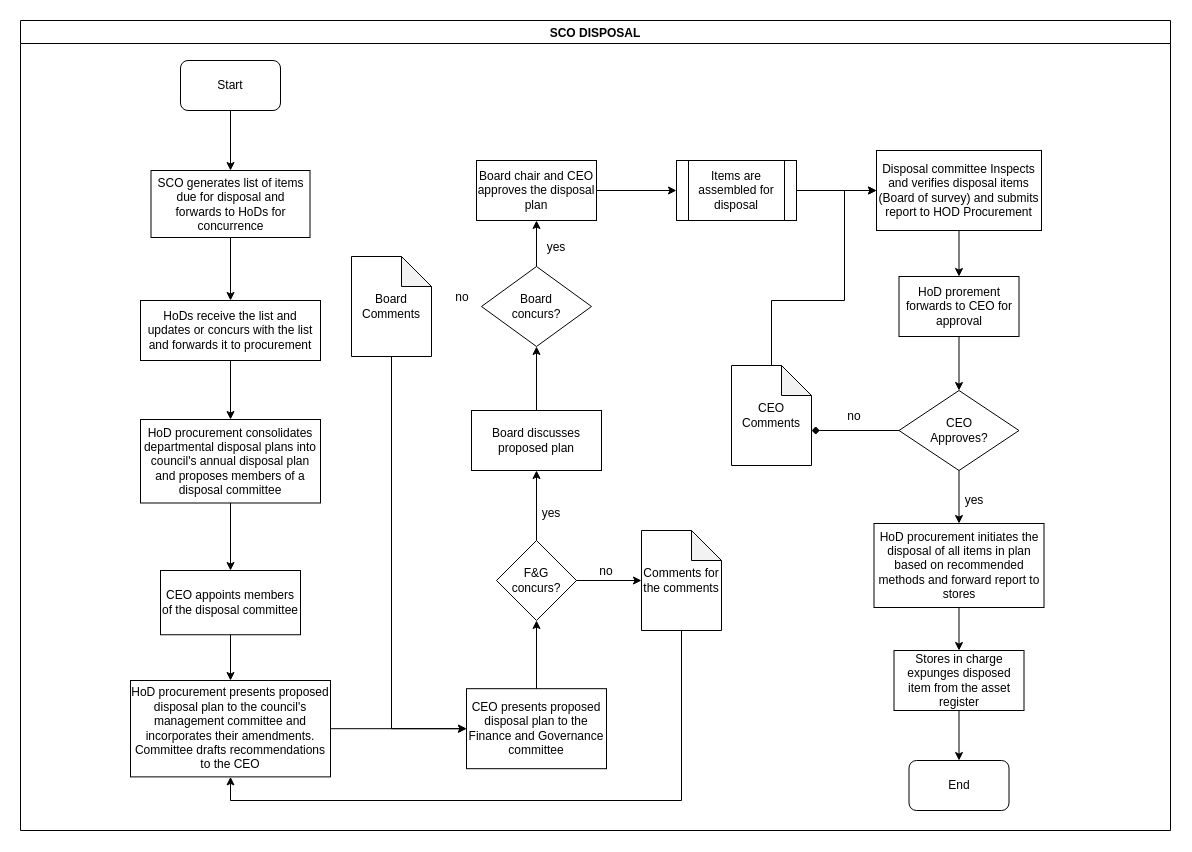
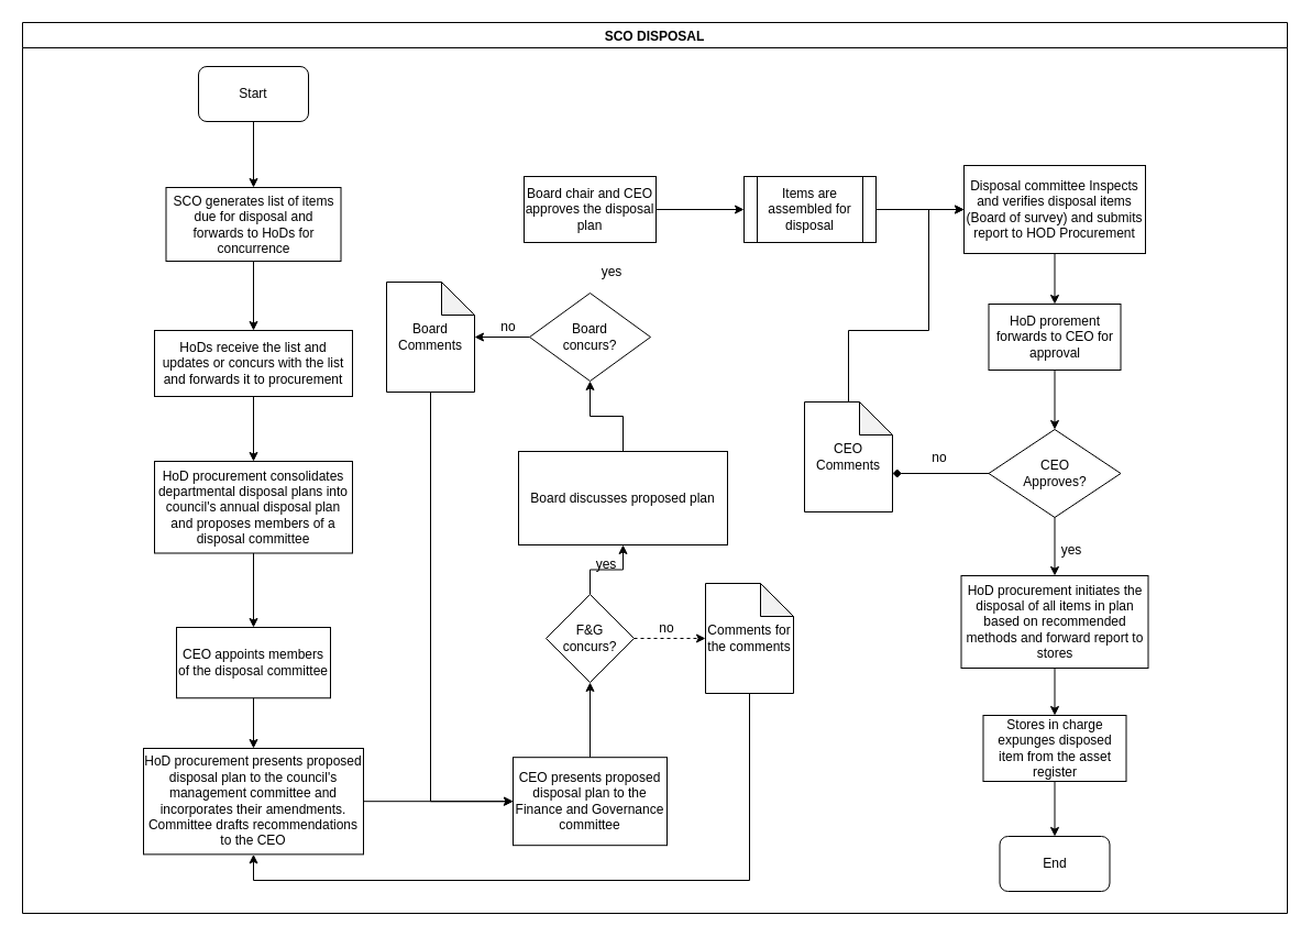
  <mxCell id="0" />
  <mxCell id="1" parent="0" />
  <mxCell id="2" value="SCO DISPOSAL" style="swimlane;startSize=23;" vertex="1" parent="1"><mxGeometry x="20" y="20" width="1150" height="810" as="geometry" /></mxCell>
  <mxCell id="3" value="Start" style="rounded=1;whiteSpace=wrap;html=1;" vertex="1" parent="2"><mxGeometry x="160" y="40" width="100" height="50" as="geometry" /></mxCell>
  <mxCell id="4" value="SCO generates list of items due for disposal and forwards to HoDs for concurrence" style="rounded=0;whiteSpace=wrap;html=1;" vertex="1" parent="2"><mxGeometry x="130.5" y="150" width="159" height="67" as="geometry" /></mxCell>
  <mxCell id="5" value="" style="edgeStyle=orthogonalEdgeStyle;rounded=0;orthogonalLoop=1;jettySize=auto;html=1;entryX=0.5;entryY=0;entryDx=0;entryDy=0;" edge="1" parent="2" source="3" target="4"><mxGeometry relative="1" as="geometry"><mxPoint x="210" y="165" as="targetPoint" /></mxGeometry></mxCell>
  <mxCell id="6" value="HoDs receive the list and updates or concurs with the list and forwards it to procurement" style="whiteSpace=wrap;html=1;rounded=0;" vertex="1" parent="2"><mxGeometry x="120" y="280" width="180" height="60" as="geometry" /></mxCell>
  <mxCell id="7" value="" style="edgeStyle=orthogonalEdgeStyle;rounded=0;orthogonalLoop=1;jettySize=auto;html=1;" edge="1" parent="2" source="4" target="6"><mxGeometry relative="1" as="geometry" /></mxCell>
  <mxCell id="8" value="HoD procurement consolidates departmental disposal plans into council's annual disposal plan and proposes members of a disposal committee" style="whiteSpace=wrap;html=1;rounded=0;" vertex="1" parent="2"><mxGeometry x="120" y="399" width="180" height="83.5" as="geometry" /></mxCell>
  <mxCell id="9" value="" style="edgeStyle=orthogonalEdgeStyle;rounded=0;orthogonalLoop=1;jettySize=auto;html=1;" edge="1" parent="2" source="6" target="8"><mxGeometry relative="1" as="geometry" /></mxCell>
  <mxCell id="10" value="CEO appoints members of the disposal committee" style="whiteSpace=wrap;html=1;rounded=0;" vertex="1" parent="2"><mxGeometry x="140" y="550" width="140" height="64.25" as="geometry" /></mxCell>
  <mxCell id="11" value="" style="edgeStyle=orthogonalEdgeStyle;rounded=0;orthogonalLoop=1;jettySize=auto;html=1;" edge="1" parent="2" source="8" target="10"><mxGeometry relative="1" as="geometry" /></mxCell>
  <mxCell id="12" value="CEO presents proposed disposal plan to the Finance and Governance committee" style="whiteSpace=wrap;html=1;rounded=0;" vertex="1" parent="2"><mxGeometry x="446" y="668.19" width="140" height="80" as="geometry" /></mxCell>
  <mxCell id="13" value="&lt;div&gt;F&amp;amp;G&lt;br&gt;&lt;/div&gt;&lt;div&gt;concurs?&lt;/div&gt;" style="rhombus;whiteSpace=wrap;html=1;" vertex="1" parent="2"><mxGeometry x="476" y="520" width="80" height="80" as="geometry" /></mxCell>
  <mxCell id="14" value="" style="edgeStyle=orthogonalEdgeStyle;rounded=0;orthogonalLoop=1;jettySize=auto;html=1;" edge="1" parent="2" source="12" target="13"><mxGeometry relative="1" as="geometry"><mxPoint x="516" y="578.19" as="targetPoint" /></mxGeometry></mxCell>
- <mxCell id="15" value="Board discusses proposed plan" style="whiteSpace=wrap;html=1;" vertex="1" parent="2"><mxGeometry x="451" y="390" width="130" height="60" as="geometry" /></mxCell>
+ <mxCell id="15" value="Board discusses proposed plan" style="whiteSpace=wrap;html=1;" vertex="1" parent="2"><mxGeometry x="451" y="390" width="190" height="85" as="geometry" /></mxCell>
  <mxCell id="16" value="" style="edgeStyle=orthogonalEdgeStyle;rounded=0;orthogonalLoop=1;jettySize=auto;html=1;" edge="1" parent="2" source="13" target="15"><mxGeometry relative="1" as="geometry" /></mxCell>
  <mxCell id="17" value="yes" style="text;html=1;strokeColor=none;fillColor=none;align=center;verticalAlign=middle;whiteSpace=wrap;rounded=0;" vertex="1" parent="2"><mxGeometry x="511" y="483" width="40" height="20" as="geometry" /></mxCell>
  <mxCell id="18" value="Comments for the comments" style="shape=note;whiteSpace=wrap;html=1;backgroundOutline=1;darkOpacity=0.05;" vertex="1" parent="2"><mxGeometry x="621" y="510" width="80" height="100" as="geometry" /></mxCell>
- <mxCell id="19" value="" style="edgeStyle=orthogonalEdgeStyle;rounded=0;orthogonalLoop=1;jettySize=auto;html=1;entryX=0;entryY=0.5;entryDx=0;entryDy=0;entryPerimeter=0;" edge="1" parent="2" source="13" target="18"><mxGeometry relative="1" as="geometry"><mxPoint x="616" y="560" as="targetPoint" /></mxGeometry></mxCell>
+ <mxCell id="19" value="" style="edgeStyle=orthogonalEdgeStyle;rounded=0;orthogonalLoop=1;jettySize=auto;html=1;entryX=0;entryY=0.5;entryDx=0;entryDy=0;entryPerimeter=0;dashed=1;" edge="1" parent="2" source="13" target="18"><mxGeometry relative="1" as="geometry"><mxPoint x="616" y="560" as="targetPoint" /></mxGeometry></mxCell>
  <mxCell id="20" value="Board chair and CEO approves the disposal plan" style="whiteSpace=wrap;html=1;" vertex="1" parent="2"><mxGeometry x="456" y="140" width="120" height="60" as="geometry" /></mxCell>
  <mxCell id="21" value="yes" style="text;html=1;strokeColor=none;fillColor=none;align=center;verticalAlign=middle;whiteSpace=wrap;rounded=0;" vertex="1" parent="2"><mxGeometry x="516" y="217" width="40" height="20" as="geometry" /></mxCell>
  <mxCell id="22" value="Board Comments" style="shape=note;whiteSpace=wrap;html=1;backgroundOutline=1;darkOpacity=0.05;" vertex="1" parent="2"><mxGeometry x="331" y="236" width="80" height="100" as="geometry" /></mxCell>
  <mxCell id="23" value="" style="edgeStyle=orthogonalEdgeStyle;rounded=0;orthogonalLoop=1;jettySize=auto;html=1;entryX=0;entryY=0.5;entryDx=0;entryDy=0;" edge="1" parent="2" source="22" target="12"><mxGeometry relative="1" as="geometry"><mxPoint x="371" y="436" as="targetPoint" /><Array as="points"><mxPoint x="371" y="708" /></Array></mxGeometry></mxCell>
  <mxCell id="24" value="&lt;div&gt;CEO&lt;/div&gt;&lt;div&gt;Approves?&lt;/div&gt;" style="rhombus;whiteSpace=wrap;html=1;" vertex="1" parent="2"><mxGeometry x="878.5" y="370" width="120" height="80" as="geometry" /></mxCell>
  <mxCell id="25" value="HoD procurement initiates the disposal of all items in plan based on recommended methods and forward report to stores" style="whiteSpace=wrap;html=1;" vertex="1" parent="2"><mxGeometry x="853.5" y="503" width="170" height="84" as="geometry" /></mxCell>
  <mxCell id="26" value="" style="edgeStyle=orthogonalEdgeStyle;rounded=0;orthogonalLoop=1;jettySize=auto;html=1;" edge="1" parent="2" source="24" target="25"><mxGeometry relative="1" as="geometry" /></mxCell>
  <mxCell id="27" value="Stores in charge expunges disposed item from the asset register" style="whiteSpace=wrap;html=1;" vertex="1" parent="2"><mxGeometry x="873.5" y="630" width="130" height="60" as="geometry" /></mxCell>
  <mxCell id="28" value="" style="edgeStyle=orthogonalEdgeStyle;rounded=0;orthogonalLoop=1;jettySize=auto;html=1;" edge="1" parent="2" source="25" target="27"><mxGeometry relative="1" as="geometry" /></mxCell>
  <mxCell id="29" value="HoD prorement forwards to CEO for approval" style="whiteSpace=wrap;html=1;" vertex="1" parent="2"><mxGeometry x="878.5" y="256" width="120" height="60" as="geometry" /></mxCell>
  <mxCell id="30" value="" style="edgeStyle=orthogonalEdgeStyle;rounded=0;orthogonalLoop=1;jettySize=auto;html=1;" edge="1" parent="2" source="29" target="24"><mxGeometry relative="1" as="geometry" /></mxCell>
  <mxCell id="31" value="yes" style="text;html=1;strokeColor=none;fillColor=none;align=center;verticalAlign=middle;whiteSpace=wrap;rounded=0;" vertex="1" parent="2"><mxGeometry x="934" y="470" width="40" height="20" as="geometry" /></mxCell>
  <mxCell id="32" value="End" style="rounded=1;whiteSpace=wrap;html=1;" vertex="1" parent="2"><mxGeometry x="888.5" y="740" width="100" height="50" as="geometry" /></mxCell>
  <mxCell id="33" value="" style="edgeStyle=orthogonalEdgeStyle;rounded=0;orthogonalLoop=1;jettySize=auto;html=1;" edge="1" parent="2" source="27" target="32"><mxGeometry relative="1" as="geometry"><mxPoint x="938.5" y="770" as="targetPoint" /></mxGeometry></mxCell>
  <mxCell id="34" value="CEO Comments" style="shape=note;whiteSpace=wrap;html=1;backgroundOutline=1;darkOpacity=0.05;" vertex="1" parent="2"><mxGeometry x="711" y="345" width="80" height="100" as="geometry" /></mxCell>
  <mxCell id="35" value="" style="edgeStyle=orthogonalEdgeStyle;rounded=0;orthogonalLoop=1;jettySize=auto;html=1;entryX=0;entryY=0;entryDx=80;entryDy=65;entryPerimeter=0;endArrow=diamond;" edge="1" parent="2" source="24" target="34"><mxGeometry relative="1" as="geometry"><mxPoint x="798.5" y="410" as="targetPoint" /></mxGeometry></mxCell>
  <mxCell id="36" value="no" style="text;html=1;strokeColor=none;fillColor=none;align=center;verticalAlign=middle;whiteSpace=wrap;rounded=0;" vertex="1" parent="2"><mxGeometry x="814" y="386" width="40" height="20" as="geometry" /></mxCell>
  <mxCell id="37" value="" style="edgeStyle=orthogonalEdgeStyle;rounded=0;orthogonalLoop=1;jettySize=auto;html=1;" edge="1" parent="1" source="38" target="12"><mxGeometry relative="1" as="geometry" /></mxCell>
  <mxCell id="38" value="HoD procurement presents proposed disposal plan to the council's management committee and incorporates their amendments. Committee drafts recommendations to the CEO" style="whiteSpace=wrap;html=1;rounded=0;" vertex="1" parent="1"><mxGeometry x="130" y="680" width="200" height="96.38" as="geometry" /></mxCell>
  <mxCell id="39" value="" style="edgeStyle=orthogonalEdgeStyle;rounded=0;orthogonalLoop=1;jettySize=auto;html=1;" edge="1" parent="1" source="10" target="38"><mxGeometry relative="1" as="geometry" /></mxCell>
  <mxCell id="40" value="" style="edgeStyle=orthogonalEdgeStyle;rounded=0;orthogonalLoop=1;jettySize=auto;html=1;entryX=0.5;entryY=1;entryDx=0;entryDy=0;exitX=0.5;exitY=1;exitDx=0;exitDy=0;exitPerimeter=0;" edge="1" parent="1" source="18" target="38"><mxGeometry relative="1" as="geometry"><mxPoint x="711" y="610" as="sourcePoint" /><mxPoint x="696" y="690" as="targetPoint" /><Array as="points"><mxPoint x="681" y="800" /><mxPoint x="230" y="800" /></Array></mxGeometry></mxCell>
  <mxCell id="41" value="no" style="text;html=1;strokeColor=none;fillColor=none;align=center;verticalAlign=middle;whiteSpace=wrap;rounded=0;" vertex="1" parent="1"><mxGeometry x="586" y="561" width="40" height="20" as="geometry" /></mxCell>
- <mxCell id="42" value="" style="edgeStyle=orthogonalEdgeStyle;rounded=0;orthogonalLoop=1;jettySize=auto;html=1;" edge="1" parent="1" source="44" target="20"><mxGeometry relative="1" as="geometry" /></mxCell>
+ <mxCell id="43" value="" style="edgeStyle=orthogonalEdgeStyle;rounded=0;orthogonalLoop=1;jettySize=auto;html=1;" edge="1" parent="1" source="44" target="22"><mxGeometry relative="1" as="geometry"><mxPoint x="666" y="306" as="targetPoint" /></mxGeometry></mxCell>
  <mxCell id="44" value="&lt;div&gt;Board&lt;/div&gt;&lt;div&gt;concurs?&lt;/div&gt;" style="rhombus;whiteSpace=wrap;html=1;" vertex="1" parent="1"><mxGeometry x="481" y="266" width="110" height="80" as="geometry" /></mxCell>
  <mxCell id="45" value="" style="edgeStyle=orthogonalEdgeStyle;rounded=0;orthogonalLoop=1;jettySize=auto;html=1;" edge="1" parent="1" source="15" target="44"><mxGeometry relative="1" as="geometry" /></mxCell>
  <mxCell id="46" value="" style="edgeStyle=orthogonalEdgeStyle;rounded=0;orthogonalLoop=1;jettySize=auto;html=1;" edge="1" parent="1" source="47" target="50"><mxGeometry relative="1" as="geometry" /></mxCell>
  <mxCell id="47" value="Items are assembled for disposal" style="shape=process;whiteSpace=wrap;html=1;backgroundOutline=1;" vertex="1" parent="1"><mxGeometry x="676" y="160" width="120" height="60" as="geometry" /></mxCell>
  <mxCell id="48" value="" style="edgeStyle=orthogonalEdgeStyle;rounded=0;orthogonalLoop=1;jettySize=auto;html=1;" edge="1" parent="1" source="20" target="47"><mxGeometry relative="1" as="geometry" /></mxCell>
  <mxCell id="49" value="" style="edgeStyle=orthogonalEdgeStyle;rounded=0;orthogonalLoop=1;jettySize=auto;html=1;" edge="1" parent="1" source="50" target="29"><mxGeometry relative="1" as="geometry" /></mxCell>
  <mxCell id="50" value="Disposal committee Inspects and verifies disposal items (Board of survey) and submits report to HOD Procurement" style="whiteSpace=wrap;html=1;" vertex="1" parent="1"><mxGeometry x="876" y="150" width="165" height="80" as="geometry" /></mxCell>
  <mxCell id="51" value="" style="edgeStyle=orthogonalEdgeStyle;rounded=0;orthogonalLoop=1;jettySize=auto;html=1;entryX=0;entryY=0.5;entryDx=0;entryDy=0;" edge="1" parent="1" source="34" target="50"><mxGeometry relative="1" as="geometry"><mxPoint x="771" y="265" as="targetPoint" /><Array as="points"><mxPoint x="771" y="300" /><mxPoint x="844" y="300" /><mxPoint x="844" y="190" /></Array></mxGeometry></mxCell>
  <mxCell id="52" value="no" style="text;html=1;strokeColor=none;fillColor=none;align=center;verticalAlign=middle;whiteSpace=wrap;rounded=0;" vertex="1" parent="1"><mxGeometry x="442" y="287" width="40" height="20" as="geometry" /></mxCell>
